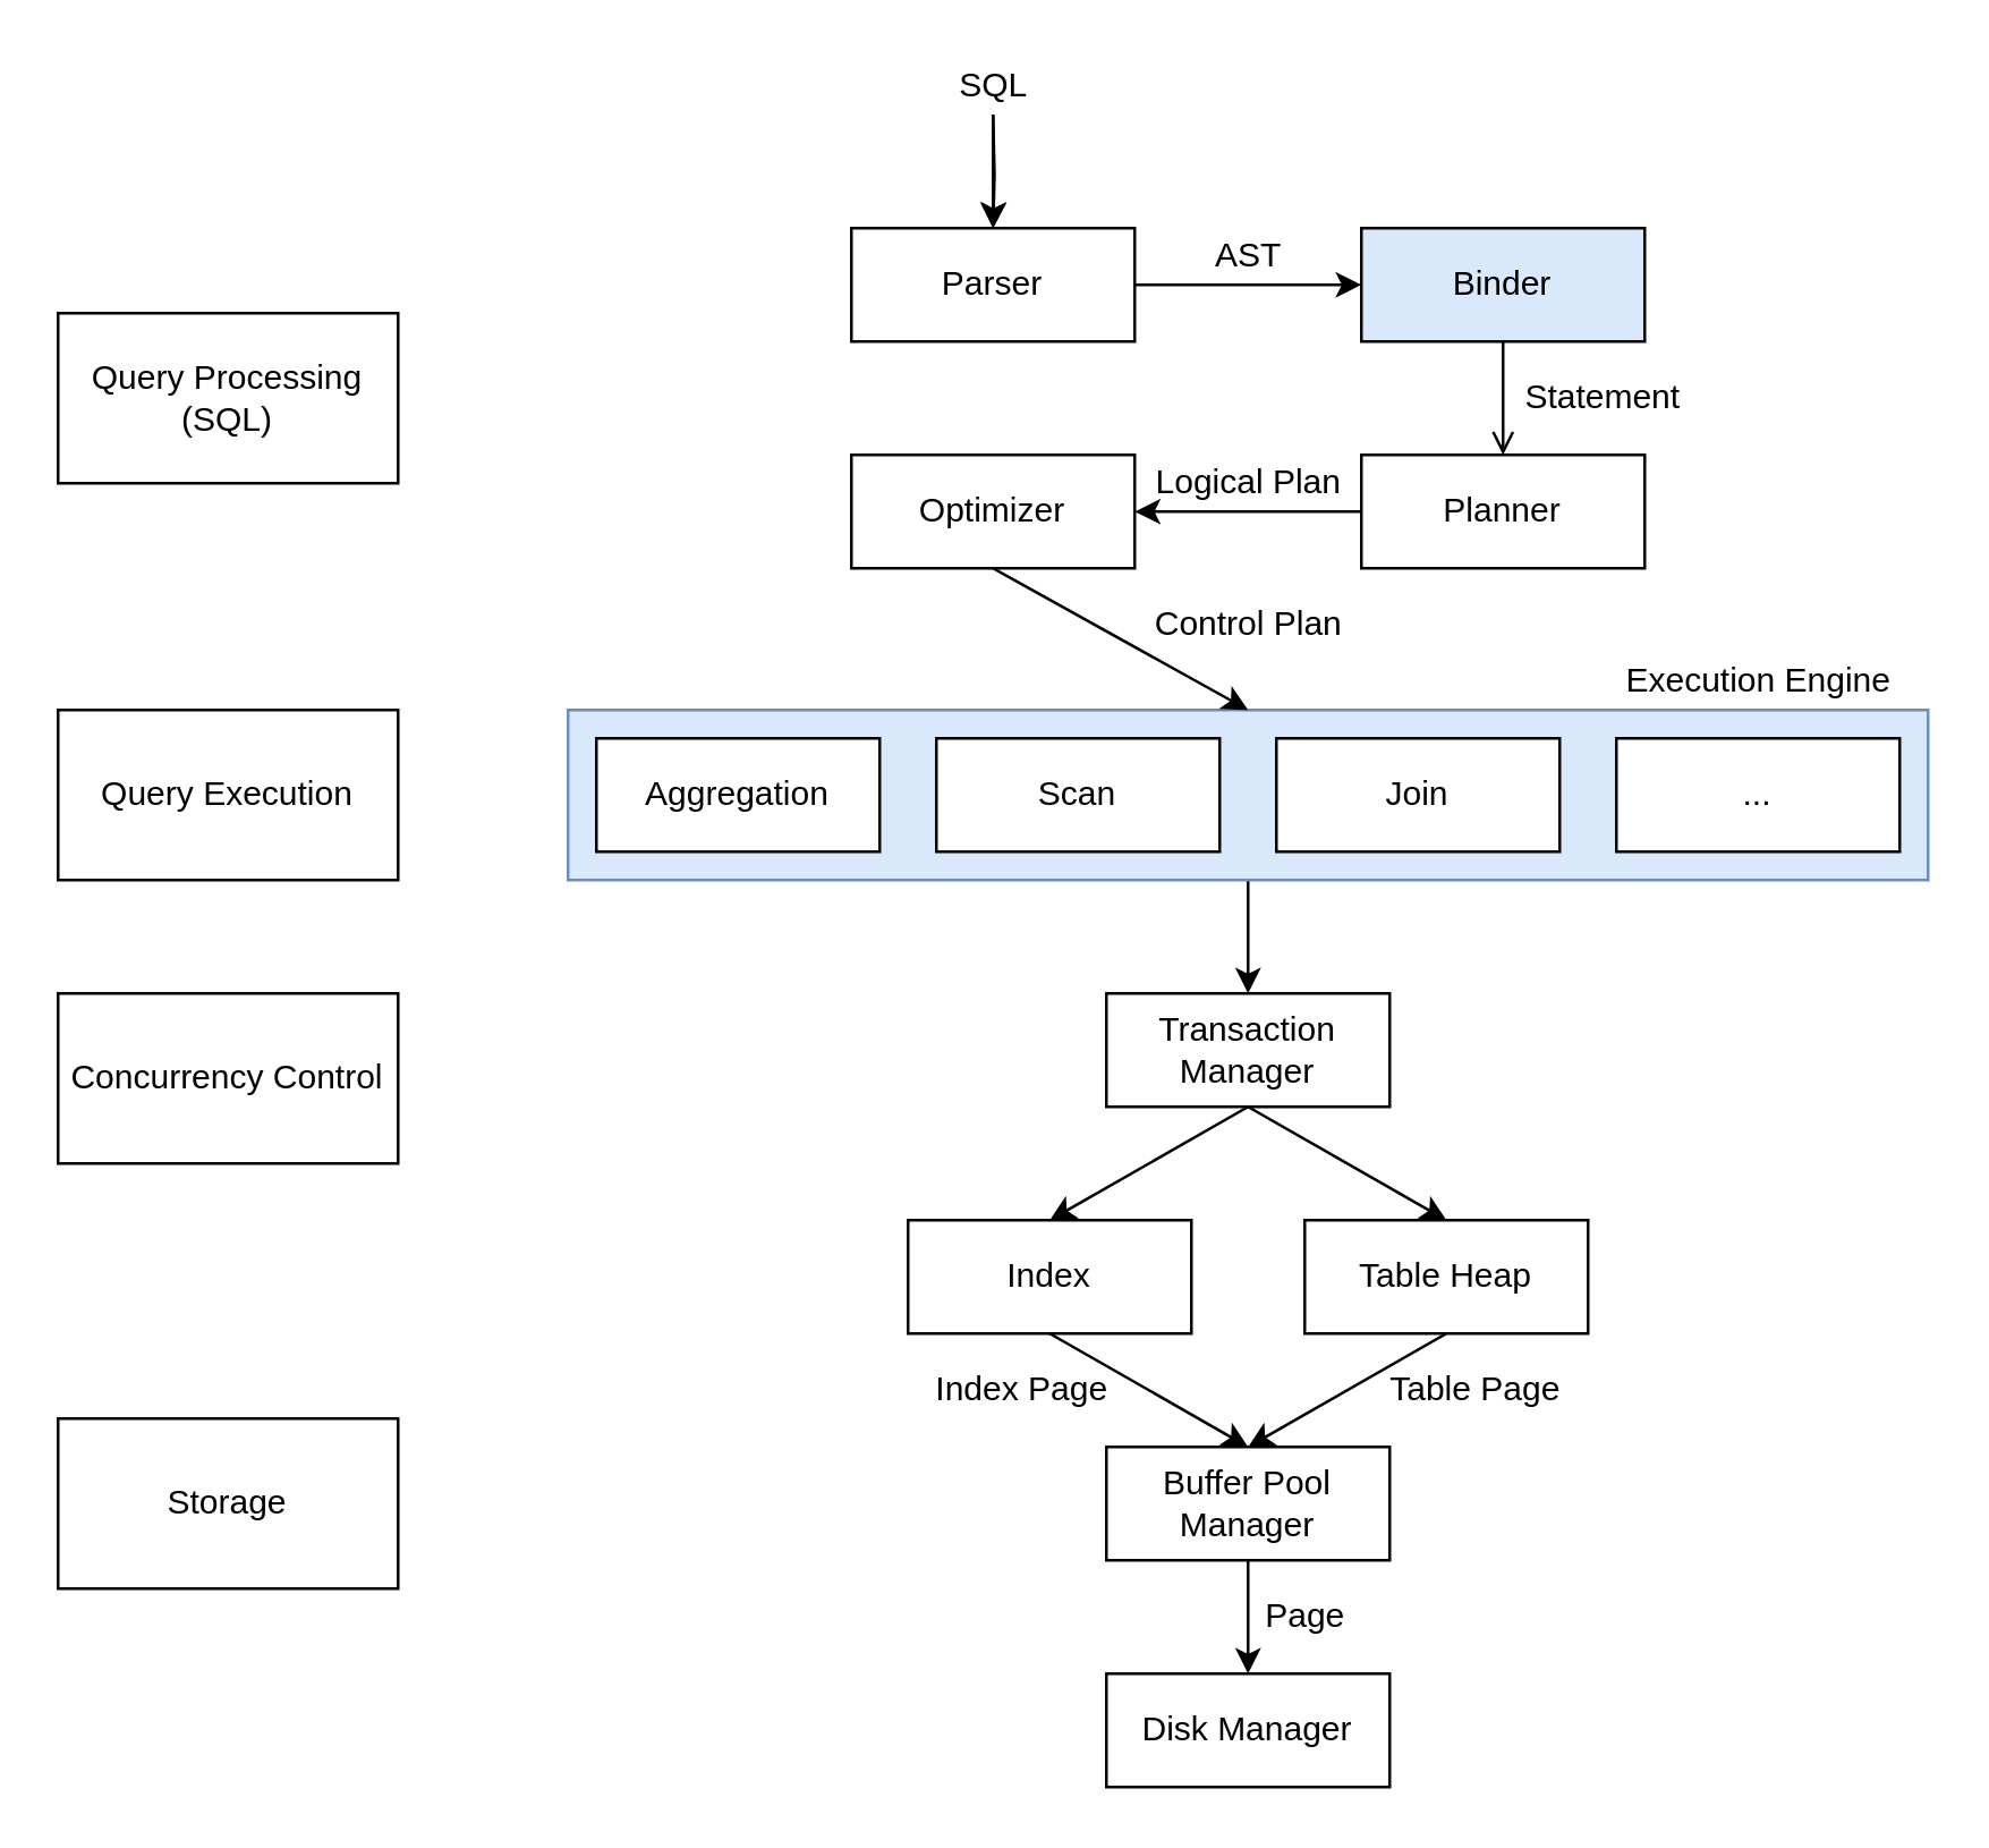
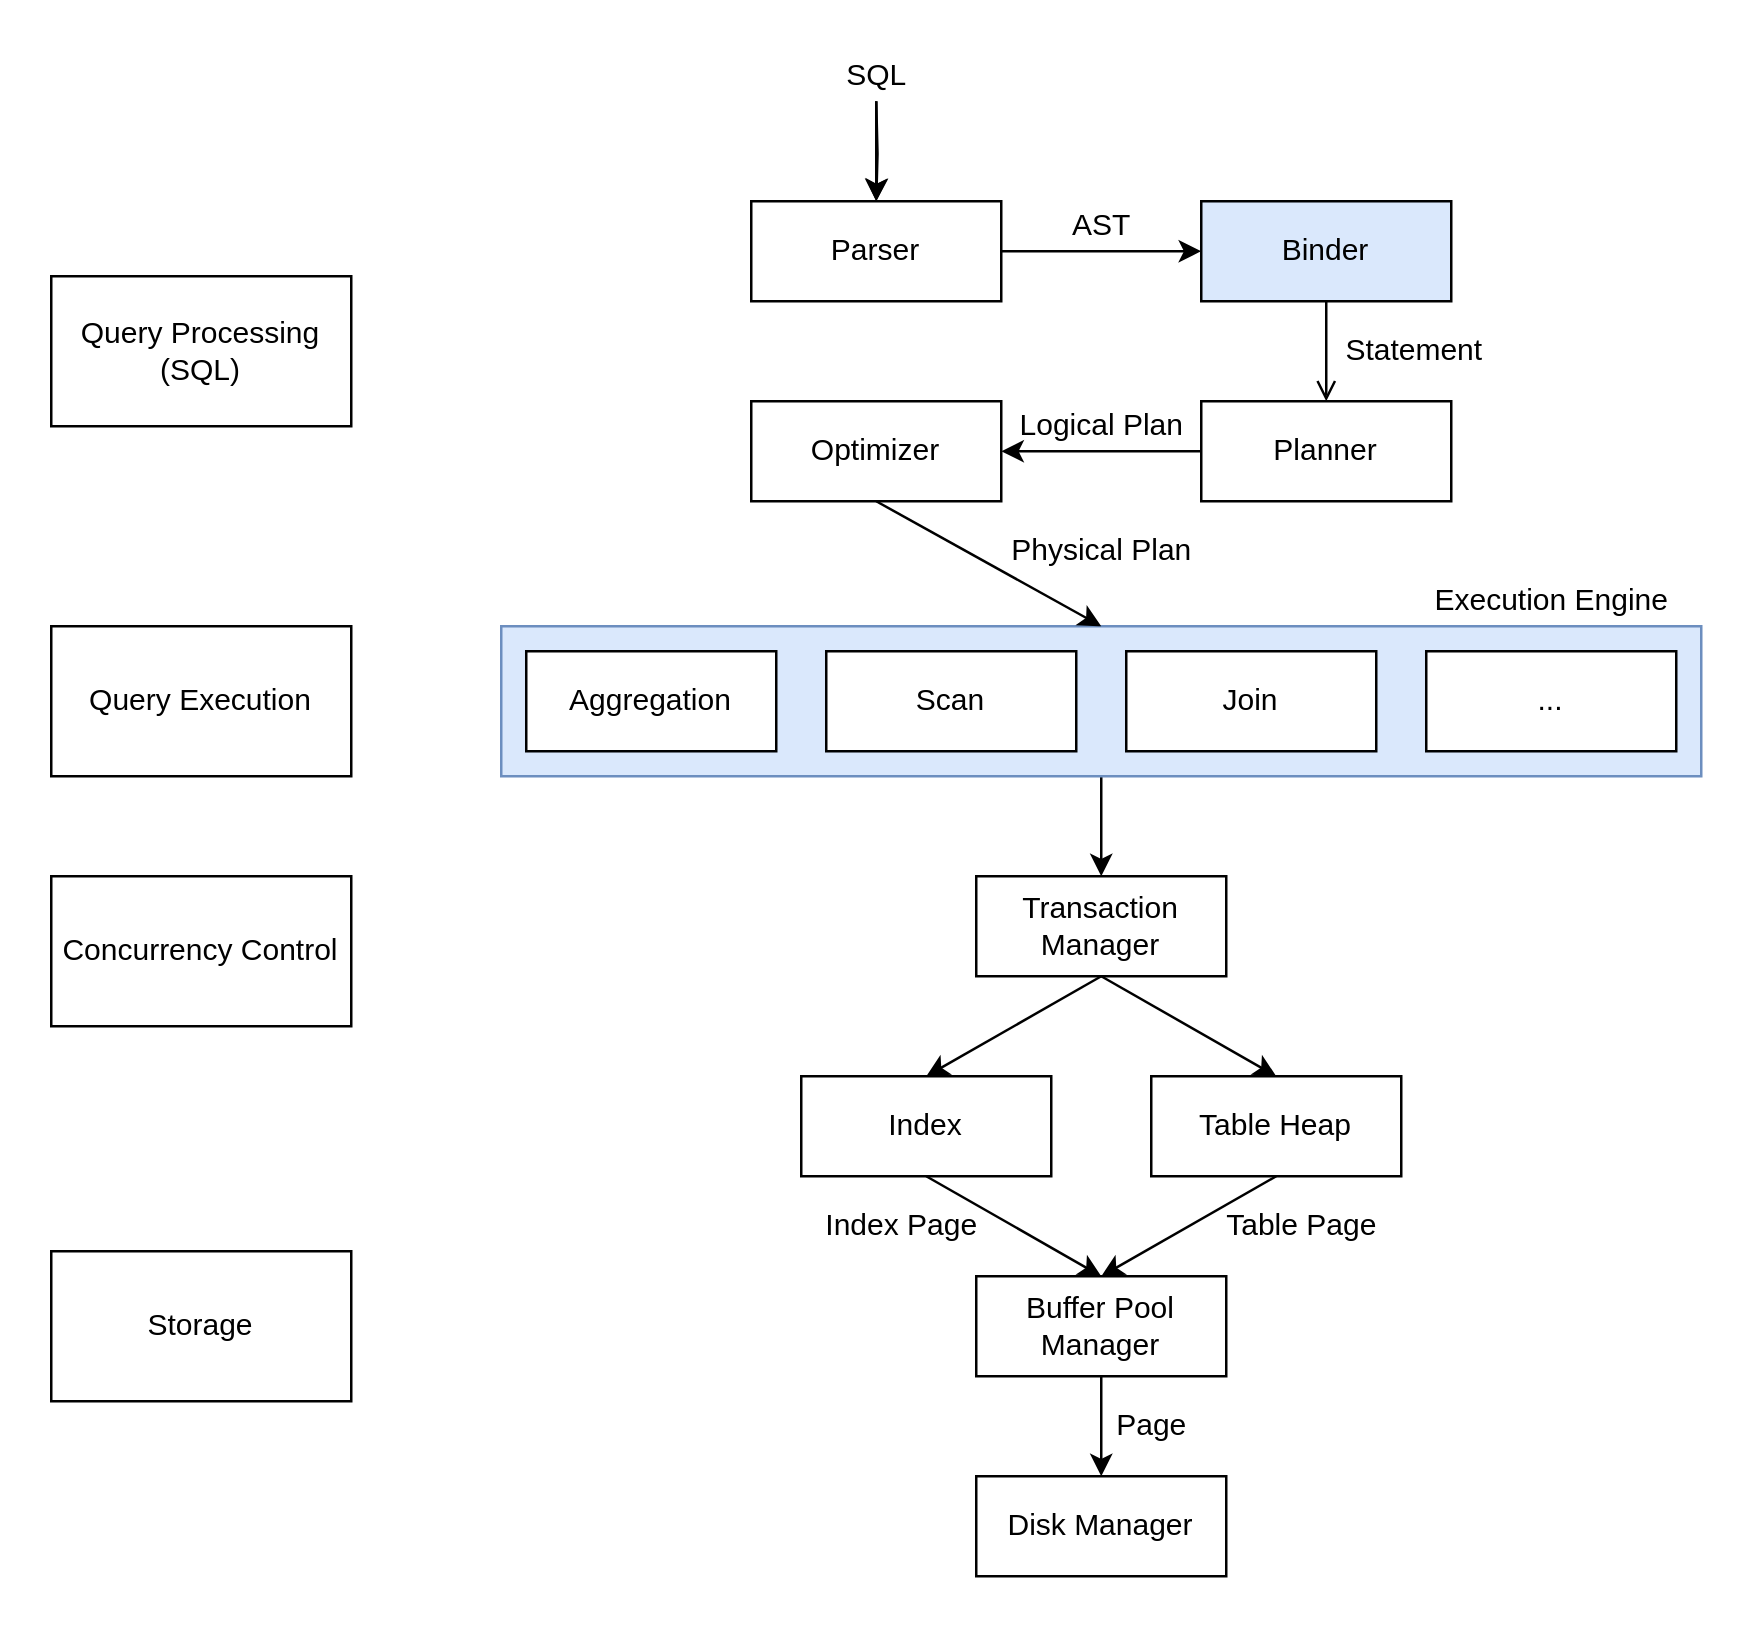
  <mxCell id="0" />
  <mxCell id="1" parent="0" />
  <mxCell id="2" value="" style="edgeStyle=orthogonalEdgeStyle;rounded=0;orthogonalLoop=1;jettySize=auto;html=1;" parent="1" source="3" target="23" edge="1"><mxGeometry relative="1" as="geometry" /></mxCell>
  <mxCell id="3" value="" style="rounded=0;whiteSpace=wrap;html=1;fillColor=#dae8fc;strokeColor=#6c8ebf;" parent="1" vertex="1"><mxGeometry x="200" y="250" width="480" height="60" as="geometry" /></mxCell>
  <mxCell id="4" value="" style="edgeStyle=orthogonalEdgeStyle;rounded=0;orthogonalLoop=1;jettySize=auto;html=1;" parent="1" source="5" target="7" edge="1"><mxGeometry relative="1" as="geometry" /></mxCell>
  <mxCell id="5" value="Parser" style="rounded=0;whiteSpace=wrap;html=1;" parent="1" vertex="1"><mxGeometry x="300" y="80" width="100" height="40" as="geometry" /></mxCell>
  <mxCell id="6" value="" style="edgeStyle=orthogonalEdgeStyle;rounded=0;orthogonalLoop=1;jettySize=auto;html=1;endArrow=open;" parent="1" source="7" target="10" edge="1"><mxGeometry relative="1" as="geometry" /></mxCell>
  <mxCell id="7" value="Binder" style="rounded=0;whiteSpace=wrap;html=1;fillColor=#dae8fc;" parent="1" vertex="1"><mxGeometry x="480" y="80" width="100" height="40" as="geometry" /></mxCell>
  <mxCell id="8" value="AST" style="text;html=1;align=center;verticalAlign=middle;resizable=0;points=[];autosize=1;strokeColor=none;" parent="1" vertex="1"><mxGeometry x="420" y="80" width="40" height="20" as="geometry" /></mxCell>
  <mxCell id="9" value="" style="edgeStyle=orthogonalEdgeStyle;rounded=0;orthogonalLoop=1;jettySize=auto;html=1;" parent="1" source="10" target="12" edge="1"><mxGeometry relative="1" as="geometry" /></mxCell>
  <mxCell id="10" value="Planner" style="rounded=0;whiteSpace=wrap;html=1;" parent="1" vertex="1"><mxGeometry x="480" y="160" width="100" height="40" as="geometry" /></mxCell>
  <mxCell id="11" value="Statement" style="text;html=1;align=center;verticalAlign=middle;resizable=0;points=[];autosize=1;strokeColor=none;" parent="1" vertex="1"><mxGeometry x="530" y="130" width="70" height="20" as="geometry" /></mxCell>
  <mxCell id="12" value="Optimizer" style="rounded=0;whiteSpace=wrap;html=1;" parent="1" vertex="1"><mxGeometry x="300" y="160" width="100" height="40" as="geometry" /></mxCell>
  <mxCell id="13" value="Logical Plan" style="text;html=1;align=center;verticalAlign=middle;resizable=0;points=[];autosize=1;strokeColor=none;" parent="1" vertex="1"><mxGeometry x="400" y="160" width="80" height="20" as="geometry" /></mxCell>
  <mxCell id="14" value="Aggregation" style="rounded=0;whiteSpace=wrap;html=1;" parent="1" vertex="1"><mxGeometry x="210" y="260" width="100" height="40" as="geometry" /></mxCell>
  <mxCell id="15" value="Scan" style="rounded=0;whiteSpace=wrap;html=1;" parent="1" vertex="1"><mxGeometry x="330" y="260" width="100" height="40" as="geometry" /></mxCell>
  <mxCell id="16" value="Join" style="rounded=0;whiteSpace=wrap;html=1;" parent="1" vertex="1"><mxGeometry x="450" y="260" width="100" height="40" as="geometry" /></mxCell>
  <mxCell id="17" value="..." style="rounded=0;whiteSpace=wrap;html=1;" parent="1" vertex="1"><mxGeometry x="570" y="260" width="100" height="40" as="geometry" /></mxCell>
  <mxCell id="18" value="" style="endArrow=classic;html=1;exitX=0.5;exitY=1;exitDx=0;exitDy=0;entryX=0.5;entryY=0;entryDx=0;entryDy=0;" parent="1" source="12" target="3" edge="1"><mxGeometry width="50" height="50" relative="1" as="geometry"><mxPoint x="250" y="260" as="sourcePoint" /><mxPoint x="430" y="240" as="targetPoint" /></mxGeometry></mxCell>
- <mxCell id="19" value="Control Plan" style="text;html=1;align=center;verticalAlign=middle;resizable=0;points=[];autosize=1;strokeColor=none;" parent="1" vertex="1"><mxGeometry x="395" y="210" width="90" height="20" as="geometry" /></mxCell>
+ <mxCell id="19" value="Physical Plan" style="text;html=1;align=center;verticalAlign=middle;resizable=0;points=[];autosize=1;strokeColor=none;" parent="1" vertex="1"><mxGeometry x="395" y="210" width="90" height="20" as="geometry" /></mxCell>
  <mxCell id="20" value="Execution Engine" style="text;html=1;align=center;verticalAlign=middle;resizable=0;points=[];autosize=1;strokeColor=none;" parent="1" vertex="1"><mxGeometry x="565" y="230" width="110" height="20" as="geometry" /></mxCell>
  <mxCell id="21" value="Query Processing (SQL)" style="rounded=0;whiteSpace=wrap;html=1;" parent="1" vertex="1"><mxGeometry x="20" y="110" width="120" height="60" as="geometry" /></mxCell>
  <mxCell id="22" value="Query Execution" style="rounded=0;whiteSpace=wrap;html=1;" parent="1" vertex="1"><mxGeometry x="20" y="250" width="120" height="60" as="geometry" /></mxCell>
  <mxCell id="23" value="Transaction Manager" style="rounded=0;whiteSpace=wrap;html=1;" parent="1" vertex="1"><mxGeometry x="390" y="350" width="100" height="40" as="geometry" /></mxCell>
  <mxCell id="24" value="Index" style="rounded=0;whiteSpace=wrap;html=1;" parent="1" vertex="1"><mxGeometry x="320" y="430" width="100" height="40" as="geometry" /></mxCell>
  <mxCell id="25" value="Table Heap" style="rounded=0;whiteSpace=wrap;html=1;" parent="1" vertex="1"><mxGeometry x="460" y="430" width="100" height="40" as="geometry" /></mxCell>
  <mxCell id="26" value="" style="edgeStyle=orthogonalEdgeStyle;rounded=0;orthogonalLoop=1;jettySize=auto;html=1;" parent="1" source="27" target="28" edge="1"><mxGeometry relative="1" as="geometry" /></mxCell>
  <mxCell id="27" value="Buffer Pool Manager" style="rounded=0;whiteSpace=wrap;html=1;" parent="1" vertex="1"><mxGeometry x="390" y="510" width="100" height="40" as="geometry" /></mxCell>
  <mxCell id="28" value="Disk Manager" style="rounded=0;whiteSpace=wrap;html=1;" parent="1" vertex="1"><mxGeometry x="390" y="590" width="100" height="40" as="geometry" /></mxCell>
  <mxCell id="29" value="Page" style="text;html=1;align=center;verticalAlign=middle;resizable=0;points=[];autosize=1;strokeColor=none;" parent="1" vertex="1"><mxGeometry x="440" y="560" width="40" height="20" as="geometry" /></mxCell>
  <mxCell id="30" value="" style="endArrow=classic;html=1;exitX=0.5;exitY=1;exitDx=0;exitDy=0;entryX=0.5;entryY=0;entryDx=0;entryDy=0;" parent="1" source="25" target="27" edge="1"><mxGeometry width="50" height="50" relative="1" as="geometry"><mxPoint x="520" y="550" as="sourcePoint" /><mxPoint x="570" y="500" as="targetPoint" /></mxGeometry></mxCell>
  <mxCell id="31" value="Table Page" style="text;html=1;align=center;verticalAlign=middle;resizable=0;points=[];autosize=1;strokeColor=none;" parent="1" vertex="1"><mxGeometry x="480" y="480" width="80" height="20" as="geometry" /></mxCell>
  <mxCell id="32" value="" style="endArrow=classic;html=1;entryX=0.5;entryY=0;entryDx=0;entryDy=0;exitX=0.5;exitY=1;exitDx=0;exitDy=0;" parent="1" source="24" target="27" edge="1"><mxGeometry width="50" height="50" relative="1" as="geometry"><mxPoint x="300" y="550" as="sourcePoint" /><mxPoint x="350" y="500" as="targetPoint" /></mxGeometry></mxCell>
  <mxCell id="33" value="Index Page" style="text;html=1;align=center;verticalAlign=middle;resizable=0;points=[];autosize=1;strokeColor=none;" parent="1" vertex="1"><mxGeometry x="320" y="480" width="80" height="20" as="geometry" /></mxCell>
  <mxCell id="34" value="" style="endArrow=classic;html=1;entryX=0.5;entryY=0;entryDx=0;entryDy=0;exitX=0.5;exitY=1;exitDx=0;exitDy=0;" parent="1" source="23" target="24" edge="1"><mxGeometry width="50" height="50" relative="1" as="geometry"><mxPoint x="300" y="410" as="sourcePoint" /><mxPoint x="350" y="360" as="targetPoint" /></mxGeometry></mxCell>
  <mxCell id="35" value="" style="endArrow=classic;html=1;entryX=0.5;entryY=0;entryDx=0;entryDy=0;" parent="1" target="25" edge="1"><mxGeometry width="50" height="50" relative="1" as="geometry"><mxPoint x="440" y="390" as="sourcePoint" /><mxPoint x="580" y="360" as="targetPoint" /></mxGeometry></mxCell>
  <mxCell id="36" value="Concurrency Control" style="rounded=0;whiteSpace=wrap;html=1;" parent="1" vertex="1"><mxGeometry x="20" y="350" width="120" height="60" as="geometry" /></mxCell>
  <mxCell id="37" value="Storage" style="rounded=0;whiteSpace=wrap;html=1;" parent="1" vertex="1"><mxGeometry x="20" y="500" width="120" height="60" as="geometry" /></mxCell>
  <mxCell id="38" value="" style="endArrow=classic;html=1;entryX=0.5;entryY=0;entryDx=0;entryDy=0;" edge="1" parent="1" target="5"><mxGeometry width="50" height="50" relative="1" as="geometry"><mxPoint x="350" y="40" as="sourcePoint" /><mxPoint x="370" y="-10" as="targetPoint" /></mxGeometry></mxCell>
  <mxCell id="39" value="" style="edgeStyle=orthogonalEdgeStyle;rounded=0;orthogonalLoop=1;jettySize=auto;html=1;" edge="1" parent="1" target="5"><mxGeometry relative="1" as="geometry"><mxPoint x="350" y="40" as="sourcePoint" /></mxGeometry></mxCell>
  <mxCell id="40" value="SQL" style="text;html=1;align=center;verticalAlign=middle;resizable=0;points=[];autosize=1;strokeColor=none;" vertex="1" parent="1"><mxGeometry x="330" y="20" width="40" height="20" as="geometry" /></mxCell>
